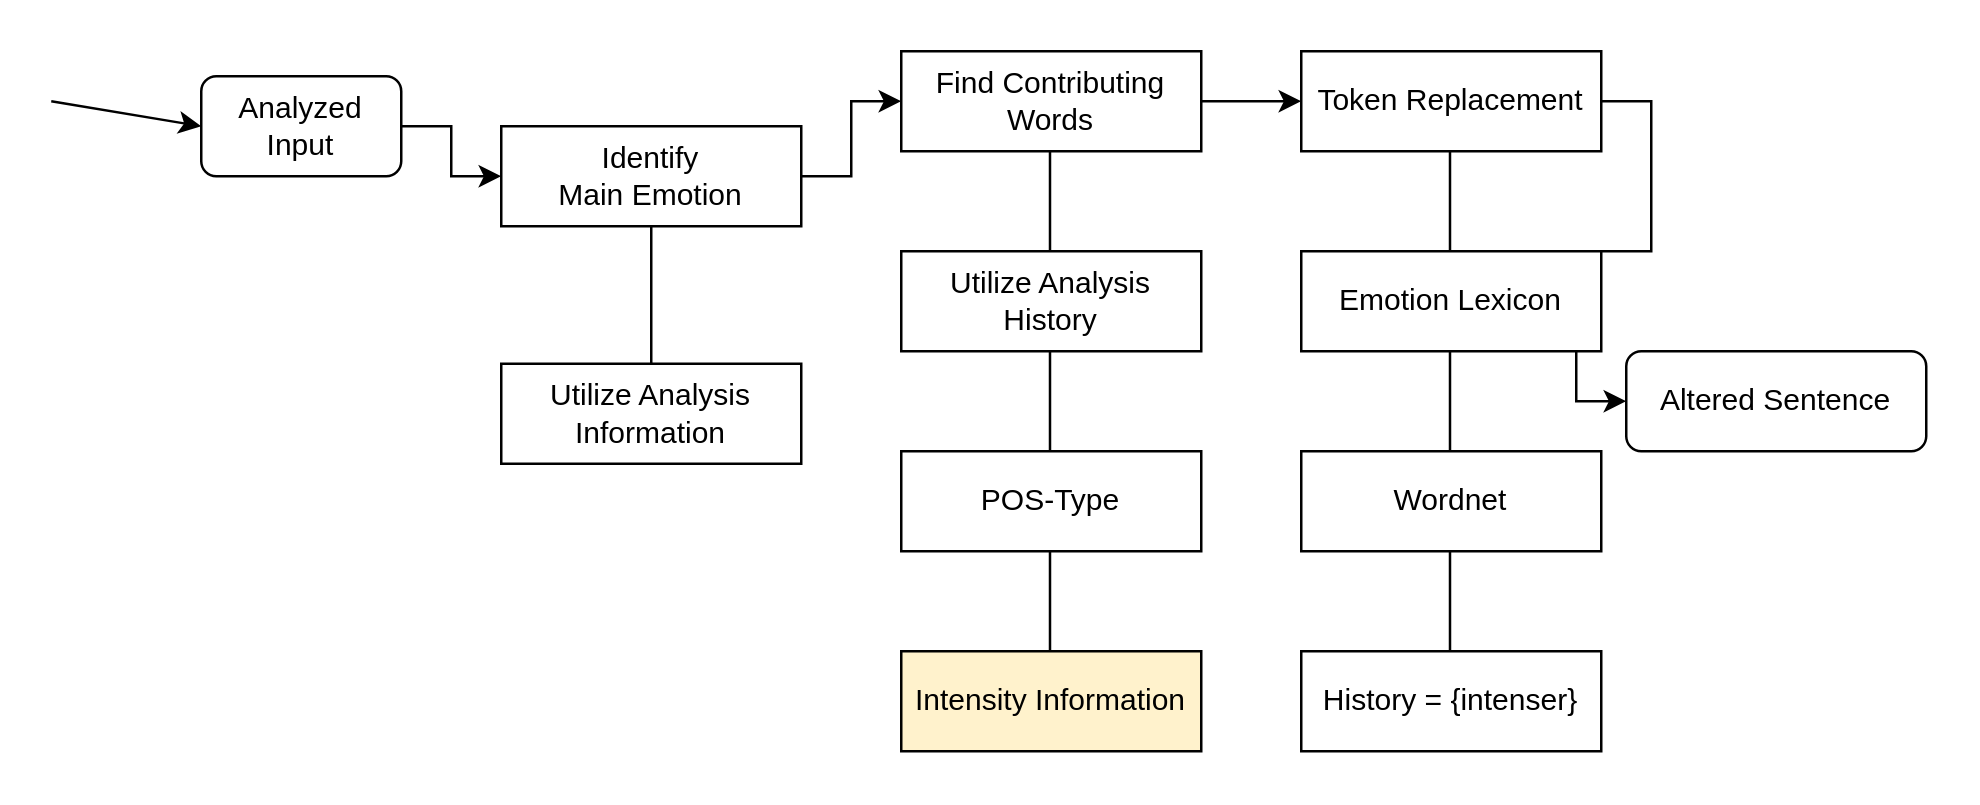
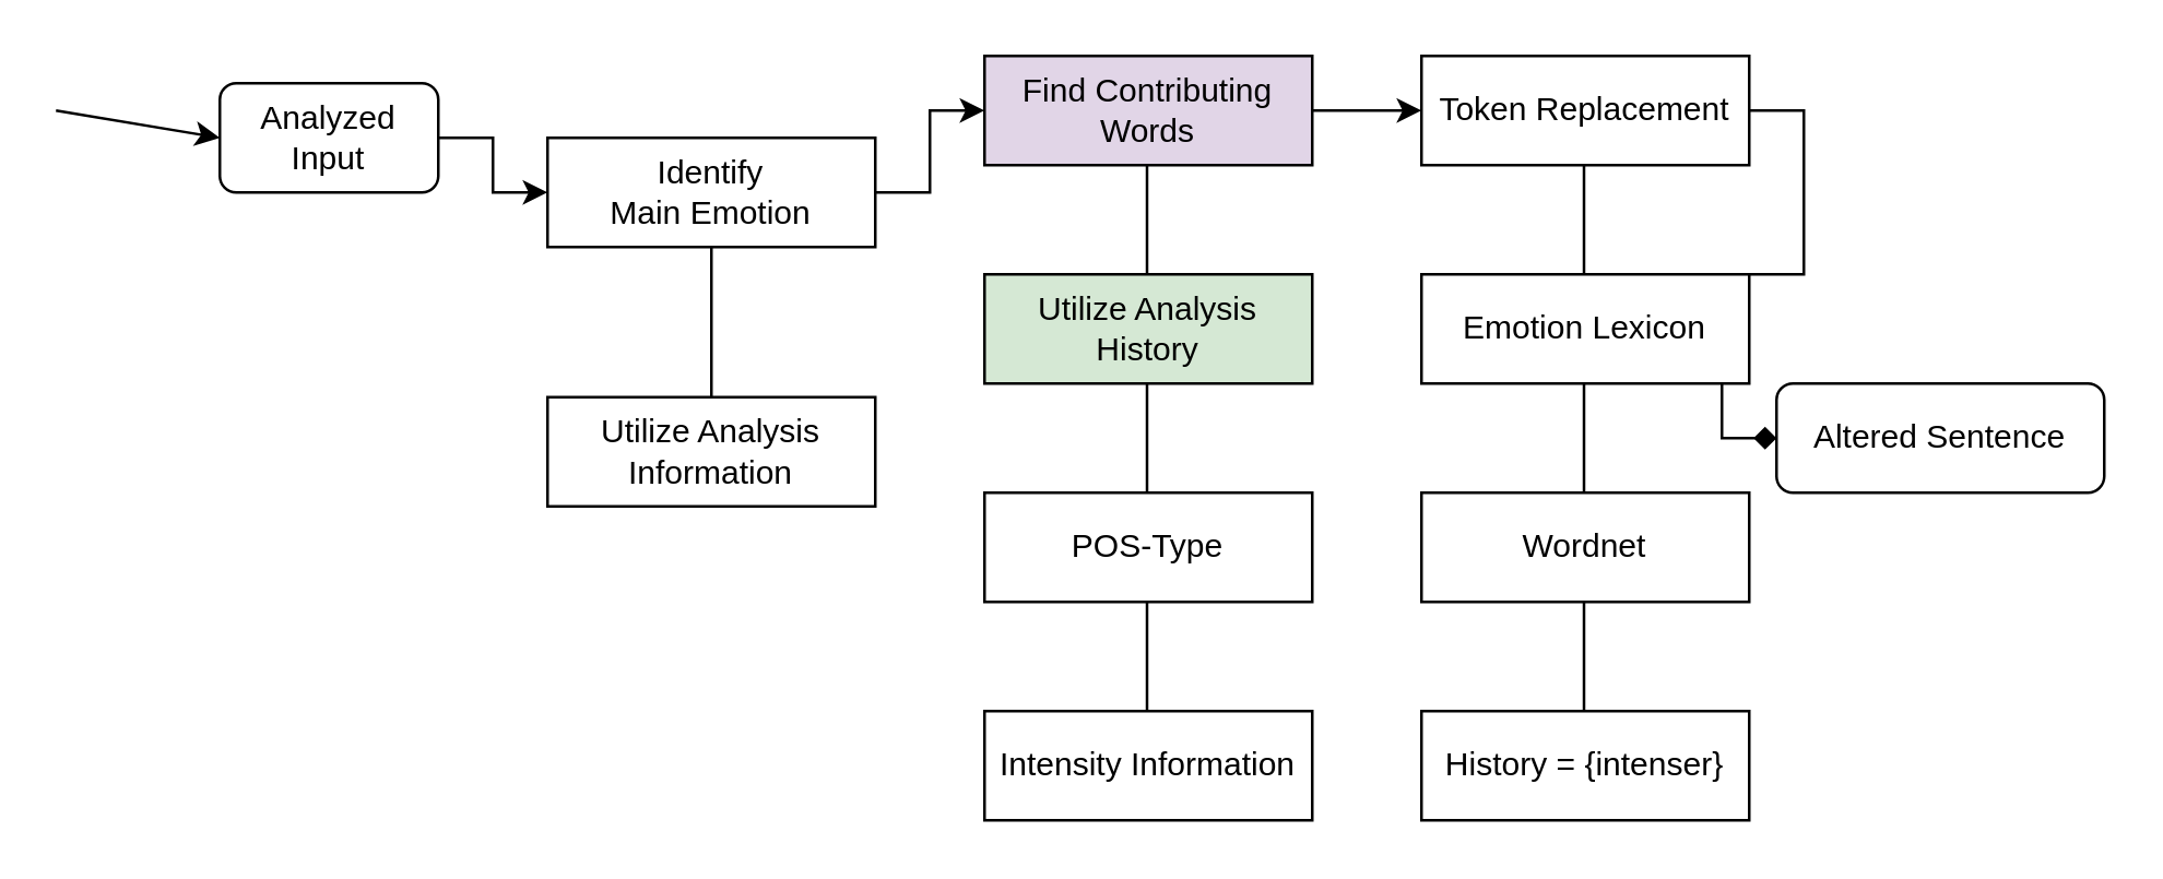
  <mxCell id="0" />
  <mxCell id="1" parent="0" />
  <mxCell id="2" style="edgeStyle=orthogonalEdgeStyle;rounded=0;orthogonalLoop=1;jettySize=auto;html=1;exitX=1;exitY=0.5;exitDx=0;exitDy=0;entryX=0;entryY=0.5;entryDx=0;entryDy=0;" parent="1" source="3" target="5" edge="1"><mxGeometry relative="1" as="geometry" /></mxCell>
  <mxCell id="3" value="Analyzed Input" style="rounded=1;whiteSpace=wrap;html=1;" parent="1" vertex="1"><mxGeometry x="80" y="30" width="80" height="40" as="geometry" /></mxCell>
  <mxCell id="4" style="edgeStyle=orthogonalEdgeStyle;rounded=0;orthogonalLoop=1;jettySize=auto;html=1;exitX=1;exitY=0.5;exitDx=0;exitDy=0;entryX=0;entryY=0.5;entryDx=0;entryDy=0;" parent="1" source="5" target="8" edge="1"><mxGeometry relative="1" as="geometry" /></mxCell>
  <mxCell id="5" value="Identify&lt;br&gt;Main Emotion" style="rounded=0;whiteSpace=wrap;html=1;" parent="1" vertex="1"><mxGeometry x="200" y="50" width="120" height="40" as="geometry" /></mxCell>
  <mxCell id="6" value="Utilize Analysis Information" style="rounded=0;whiteSpace=wrap;html=1;" parent="1" vertex="1"><mxGeometry x="200" y="145" width="120" height="40" as="geometry" /></mxCell>
  <mxCell id="7" style="edgeStyle=orthogonalEdgeStyle;rounded=0;orthogonalLoop=1;jettySize=auto;html=1;exitX=1;exitY=0.5;exitDx=0;exitDy=0;entryX=0;entryY=0.5;entryDx=0;entryDy=0;" parent="1" source="8" target="13" edge="1"><mxGeometry relative="1" as="geometry" /></mxCell>
- <mxCell id="8" value="Find Contributing Words" style="rounded=0;whiteSpace=wrap;html=1;" parent="1" vertex="1"><mxGeometry x="360" y="20" width="120" height="40" as="geometry" /></mxCell>
- <mxCell id="9" value="Utilize Analysis History" style="rounded=0;whiteSpace=wrap;html=1;" parent="1" vertex="1"><mxGeometry x="360" y="100" width="120" height="40" as="geometry" /></mxCell>
+ <mxCell id="8" value="Find Contributing Words" style="rounded=0;whiteSpace=wrap;html=1;fillColor=#e1d5e7;" parent="1" vertex="1"><mxGeometry x="360" y="20" width="120" height="40" as="geometry" /></mxCell>
+ <mxCell id="9" value="Utilize Analysis History" style="rounded=0;whiteSpace=wrap;html=1;fillColor=#d5e8d4;" parent="1" vertex="1"><mxGeometry x="360" y="100" width="120" height="40" as="geometry" /></mxCell>
  <mxCell id="10" value="POS-Type" style="rounded=0;whiteSpace=wrap;html=1;" parent="1" vertex="1"><mxGeometry x="360" y="180" width="120" height="40" as="geometry" /></mxCell>
- <mxCell id="11" value="Intensity Information" style="rounded=0;whiteSpace=wrap;html=1;fillColor=#fff2cc;" parent="1" vertex="1"><mxGeometry x="360" y="260" width="120" height="40" as="geometry" /></mxCell>
- <mxCell id="12" style="edgeStyle=orthogonalEdgeStyle;rounded=0;orthogonalLoop=1;jettySize=auto;html=1;exitX=1;exitY=0.5;exitDx=0;exitDy=0;entryX=0;entryY=0.5;entryDx=0;entryDy=0;" parent="1" source="13" target="17" edge="1"><mxGeometry relative="1" as="geometry" /></mxCell>
+ <mxCell id="11" value="Intensity Information" style="rounded=0;whiteSpace=wrap;html=1;" parent="1" vertex="1"><mxGeometry x="360" y="260" width="120" height="40" as="geometry" /></mxCell>
+ <mxCell id="12" style="edgeStyle=orthogonalEdgeStyle;rounded=0;orthogonalLoop=1;jettySize=auto;html=1;exitX=1;exitY=0.5;exitDx=0;exitDy=0;entryX=0;entryY=0.5;entryDx=0;entryDy=0;endArrow=diamond;" parent="1" source="13" target="17" edge="1"><mxGeometry relative="1" as="geometry" /></mxCell>
  <mxCell id="13" value="Token Replacement" style="rounded=0;whiteSpace=wrap;html=1;" parent="1" vertex="1"><mxGeometry x="520" y="20" width="120" height="40" as="geometry" /></mxCell>
  <mxCell id="14" value="Emotion Lexicon" style="rounded=0;whiteSpace=wrap;html=1;" parent="1" vertex="1"><mxGeometry x="520" y="100" width="120" height="40" as="geometry" /></mxCell>
  <mxCell id="15" value="Wordnet" style="rounded=0;whiteSpace=wrap;html=1;" parent="1" vertex="1"><mxGeometry x="520" y="180" width="120" height="40" as="geometry" /></mxCell>
  <mxCell id="16" value="History = {intenser}" style="rounded=0;whiteSpace=wrap;html=1;" parent="1" vertex="1"><mxGeometry x="520" y="260" width="120" height="40" as="geometry" /></mxCell>
  <mxCell id="17" value="Altered Sentence" style="rounded=1;whiteSpace=wrap;html=1;" parent="1" vertex="1"><mxGeometry x="650" y="140" width="120" height="40" as="geometry" /></mxCell>
  <mxCell id="18" value="" style="endArrow=classic;html=1;entryX=0;entryY=0.5;entryDx=0;entryDy=0;" parent="1" target="3" edge="1"><mxGeometry width="50" height="50" relative="1" as="geometry"><mxPoint x="20" y="40" as="sourcePoint" /><mxPoint x="450" y="260" as="targetPoint" /></mxGeometry></mxCell>
  <mxCell id="19" value="" style="endArrow=none;html=1;entryX=0.5;entryY=1;entryDx=0;entryDy=0;exitX=0.5;exitY=0;exitDx=0;exitDy=0;" parent="1" source="6" target="5" edge="1"><mxGeometry width="50" height="50" relative="1" as="geometry"><mxPoint x="400" y="310" as="sourcePoint" /><mxPoint x="450" y="260" as="targetPoint" /></mxGeometry></mxCell>
  <mxCell id="20" value="" style="endArrow=none;html=1;entryX=0.5;entryY=1;entryDx=0;entryDy=0;exitX=0.5;exitY=0;exitDx=0;exitDy=0;" parent="1" edge="1"><mxGeometry width="50" height="50" relative="1" as="geometry"><mxPoint x="419.5" y="100" as="sourcePoint" /><mxPoint x="419.5" y="60" as="targetPoint" /></mxGeometry></mxCell>
  <mxCell id="21" value="" style="endArrow=none;html=1;entryX=0.5;entryY=1;entryDx=0;entryDy=0;exitX=0.5;exitY=0;exitDx=0;exitDy=0;" parent="1" edge="1"><mxGeometry width="50" height="50" relative="1" as="geometry"><mxPoint x="419.5" y="180" as="sourcePoint" /><mxPoint x="419.5" y="140" as="targetPoint" /></mxGeometry></mxCell>
  <mxCell id="22" value="" style="endArrow=none;html=1;entryX=0.5;entryY=1;entryDx=0;entryDy=0;exitX=0.5;exitY=0;exitDx=0;exitDy=0;" parent="1" edge="1"><mxGeometry width="50" height="50" relative="1" as="geometry"><mxPoint x="579.5" y="260" as="sourcePoint" /><mxPoint x="579.5" y="220" as="targetPoint" /></mxGeometry></mxCell>
  <mxCell id="23" value="" style="endArrow=none;html=1;entryX=0.5;entryY=1;entryDx=0;entryDy=0;exitX=0.5;exitY=0;exitDx=0;exitDy=0;" parent="1" edge="1"><mxGeometry width="50" height="50" relative="1" as="geometry"><mxPoint x="579.5" y="180" as="sourcePoint" /><mxPoint x="579.5" y="140" as="targetPoint" /></mxGeometry></mxCell>
  <mxCell id="24" value="" style="endArrow=none;html=1;entryX=0.5;entryY=1;entryDx=0;entryDy=0;exitX=0.5;exitY=0;exitDx=0;exitDy=0;" parent="1" edge="1"><mxGeometry width="50" height="50" relative="1" as="geometry"><mxPoint x="579.5" y="100" as="sourcePoint" /><mxPoint x="579.5" y="60" as="targetPoint" /></mxGeometry></mxCell>
  <mxCell id="25" value="" style="endArrow=none;html=1;entryX=0.5;entryY=1;entryDx=0;entryDy=0;exitX=0.5;exitY=0;exitDx=0;exitDy=0;" parent="1" edge="1"><mxGeometry width="50" height="50" relative="1" as="geometry"><mxPoint x="419.5" y="260" as="sourcePoint" /><mxPoint x="419.5" y="220" as="targetPoint" /></mxGeometry></mxCell>
